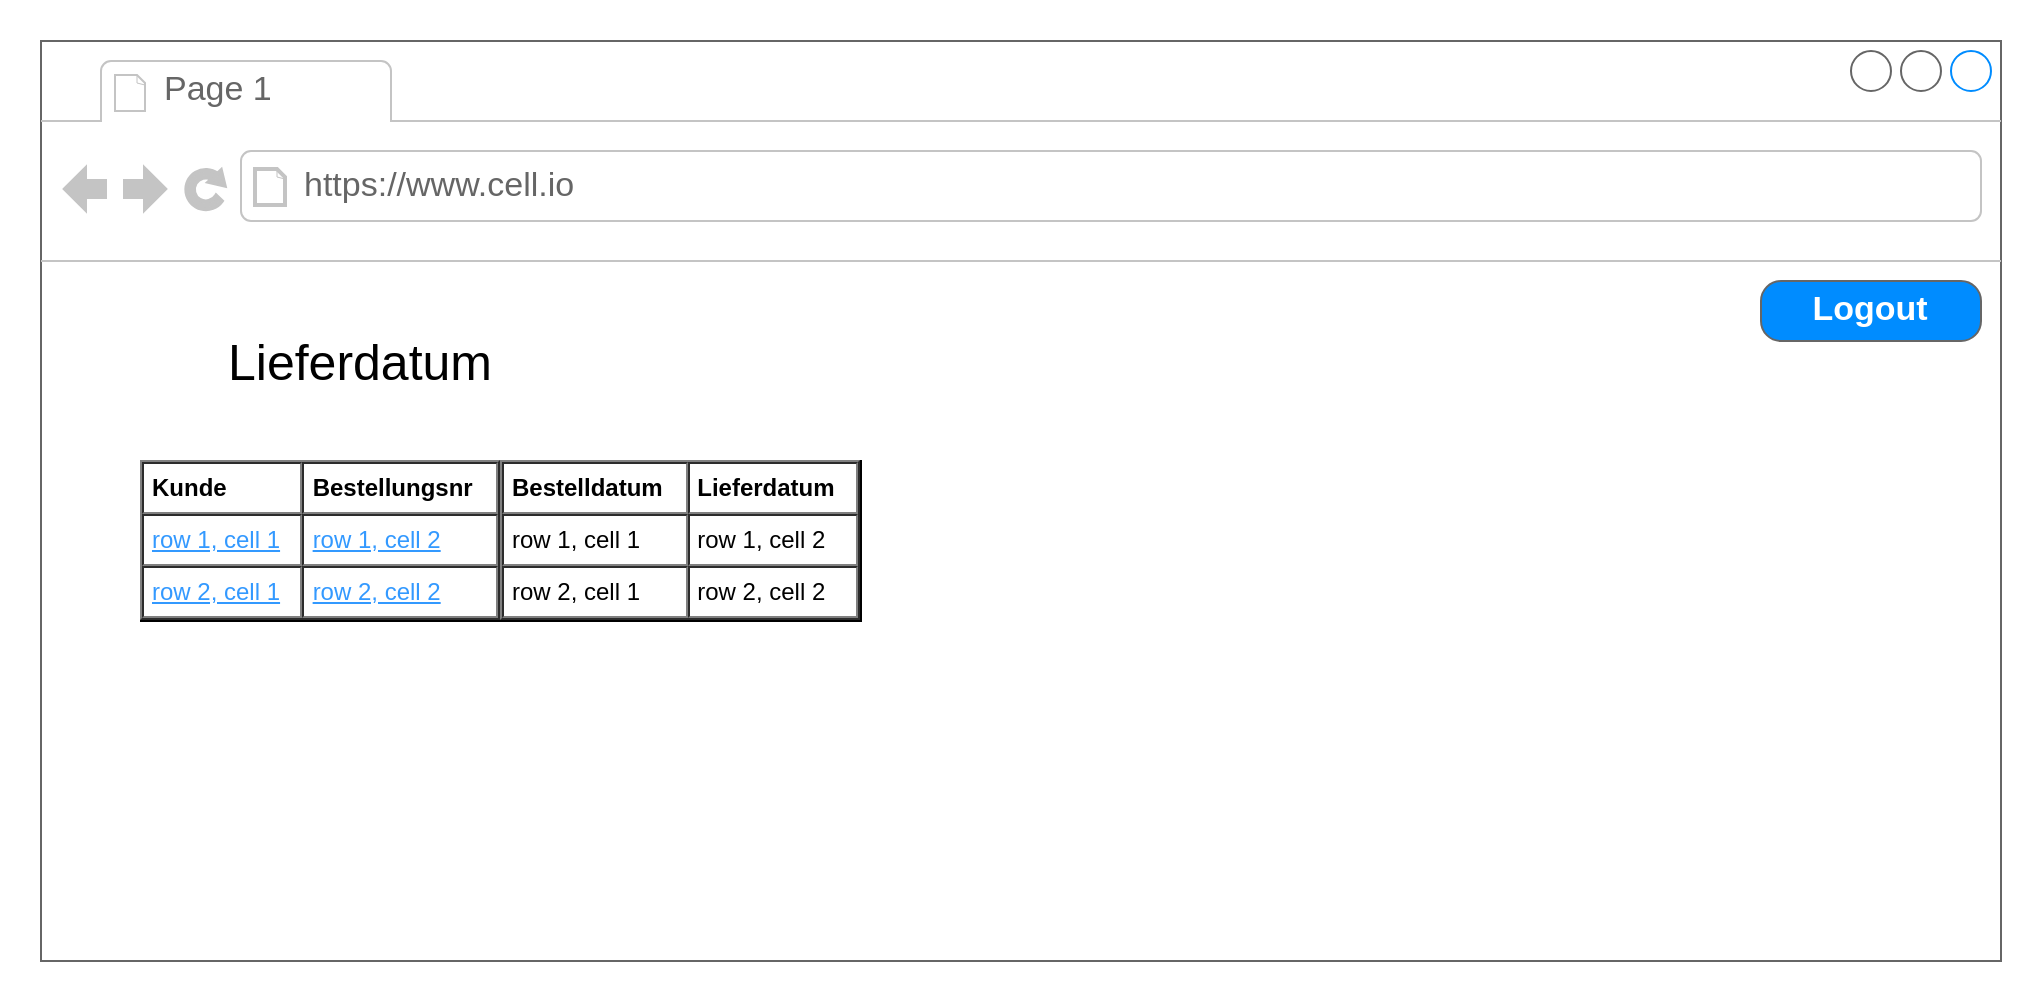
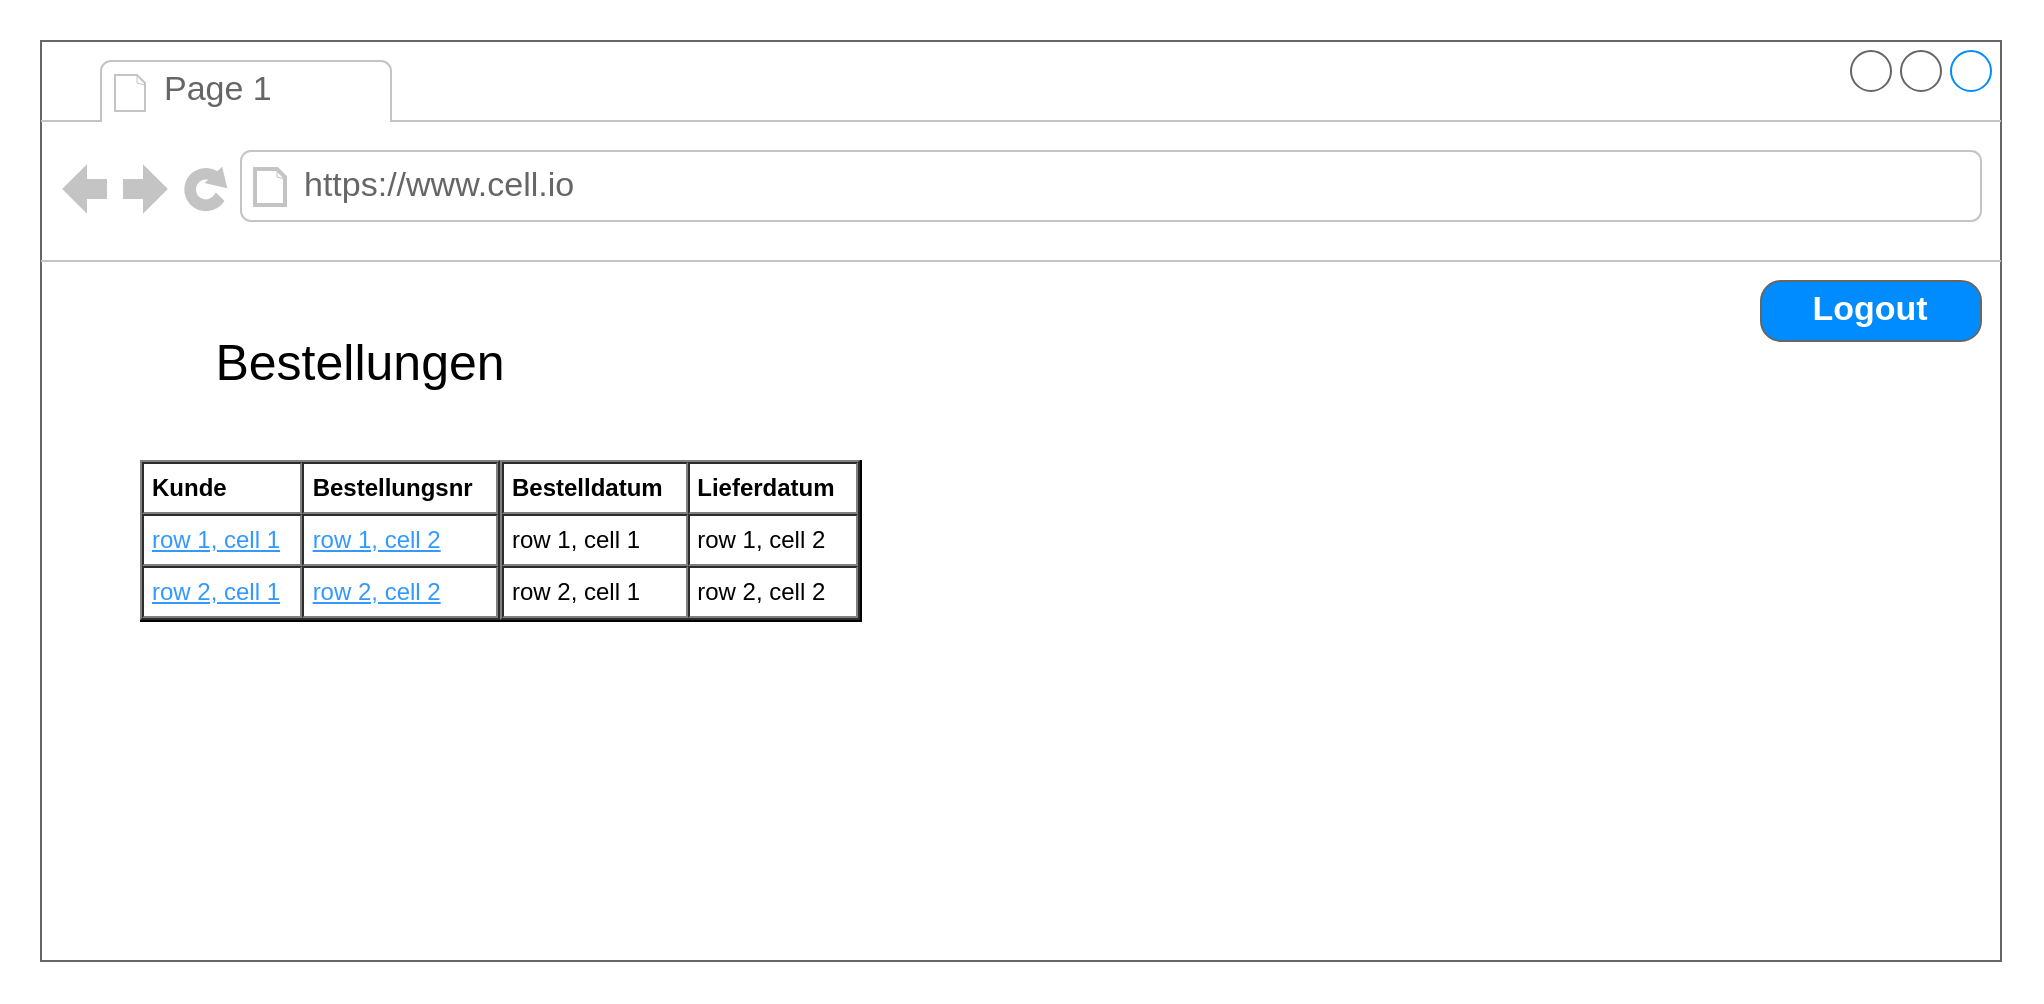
  <mxCell id="0" />
  <mxCell id="1" parent="0" />
  <mxCell id="2" value="" style="strokeWidth=1;shadow=0;dashed=0;align=center;html=1;shape=mxgraph.mockup.containers.browserWindow;rSize=0;strokeColor=#666666;strokeColor2=#008cff;strokeColor3=#c4c4c4;mainText=,;recursiveResize=0;" vertex="1" parent="1"><mxGeometry x="20" y="20" width="980" height="460" as="geometry" /></mxCell>
  <mxCell id="3" value="Page 1" style="strokeWidth=1;shadow=0;dashed=0;align=center;html=1;shape=mxgraph.mockup.containers.anchor;fontSize=17;fontColor=#666666;align=left;" vertex="1" parent="2"><mxGeometry x="60" y="12" width="110" height="26" as="geometry" /></mxCell>
  <mxCell id="4" value="https://www.cell.io" style="strokeWidth=1;shadow=0;dashed=0;align=center;html=1;shape=mxgraph.mockup.containers.anchor;rSize=0;fontSize=17;fontColor=#666666;align=left;" vertex="1" parent="2"><mxGeometry x="130" y="60" width="250" height="26" as="geometry" /></mxCell>
  <mxCell id="5" value="Logout" style="strokeWidth=1;shadow=0;dashed=0;align=center;html=1;shape=mxgraph.mockup.buttons.button;strokeColor=#666666;fontColor=#ffffff;mainText=;buttonStyle=round;fontSize=17;fontStyle=1;fillColor=#008cff;whiteSpace=wrap;" vertex="1" parent="2"><mxGeometry x="860" y="120" width="110" height="30" as="geometry" /></mxCell>
  <mxCell id="6" value="&lt;table style=&quot;font-size: 1em ; width: 100% ; height: 100%&quot; cellspacing=&quot;0&quot; cellpadding=&quot;4&quot; border=&quot;1&quot;&gt;&lt;tbody&gt;&lt;tr&gt;&lt;th&gt;Kunde&lt;br&gt;&lt;/th&gt;&lt;th&gt;Bestellungsnr&lt;/th&gt;&lt;/tr&gt;&lt;tr&gt;&lt;td&gt;&lt;font color=&quot;#3399FF&quot;&gt;&lt;u&gt;row 1, cell 1&lt;/u&gt;&lt;/font&gt;&lt;/td&gt;&lt;td&gt;&lt;font color=&quot;#3399FF&quot;&gt;&lt;u&gt;row 1, cell 2&lt;/u&gt;&lt;/font&gt;&lt;/td&gt;&lt;/tr&gt;&lt;tr&gt;&lt;td&gt;&lt;font color=&quot;#3399FF&quot;&gt;&lt;u&gt;row 2, cell 1&lt;/u&gt;&lt;/font&gt;&lt;/td&gt;&lt;td&gt;&lt;font color=&quot;#3399FF&quot;&gt;&lt;u&gt;row 2, cell 2&lt;/u&gt;&lt;/font&gt;&lt;/td&gt;&lt;/tr&gt;&lt;/tbody&gt;&lt;/table&gt; " style="verticalAlign=top;align=left;overflow=fill;fontSize=12;fontFamily=Helvetica;html=1" vertex="1" parent="2"><mxGeometry x="50" y="210" width="180" height="80" as="geometry" /></mxCell>
  <mxCell id="7" value="&lt;table style=&quot;font-size: 1em ; width: 100% ; height: 100%&quot; cellspacing=&quot;0&quot; cellpadding=&quot;4&quot; border=&quot;1&quot;&gt;&lt;tbody&gt;&lt;tr&gt;&lt;th&gt;Bestelldatum&lt;br&gt;&lt;/th&gt;&lt;th&gt;Lieferdatum&lt;/th&gt;&lt;/tr&gt;&lt;tr&gt;&lt;td&gt;row 1, cell 1&lt;/td&gt;&lt;td&gt;row 1, cell 2&lt;/td&gt;&lt;/tr&gt;&lt;tr&gt;&lt;td&gt;row 2, cell 1&lt;/td&gt;&lt;td&gt;row 2, cell 2&lt;/td&gt;&lt;/tr&gt;&lt;/tbody&gt;&lt;/table&gt; " style="verticalAlign=top;align=left;overflow=fill;fontSize=12;fontFamily=Helvetica;html=1" vertex="1" parent="2"><mxGeometry x="230" y="210" width="180" height="80" as="geometry" /></mxCell>
- <mxCell id="8" value="&lt;font style=&quot;font-size: 25px&quot;&gt;Lieferdatum&lt;/font&gt;" style="text;html=1;strokeColor=none;fillColor=none;align=center;verticalAlign=middle;whiteSpace=wrap;rounded=0;" vertex="1" parent="1"><mxGeometry x="90" y="170" width="180" height="20" as="geometry" /></mxCell>
+ <mxCell id="8" value="&lt;font style=&quot;font-size: 25px&quot;&gt;Bestellungen&lt;/font&gt;" style="text;html=1;strokeColor=none;fillColor=none;align=center;verticalAlign=middle;whiteSpace=wrap;rounded=0;" vertex="1" parent="1"><mxGeometry x="90" y="170" width="180" height="20" as="geometry" /></mxCell>
